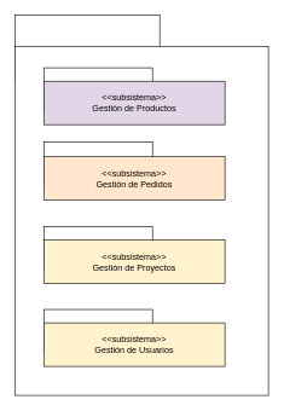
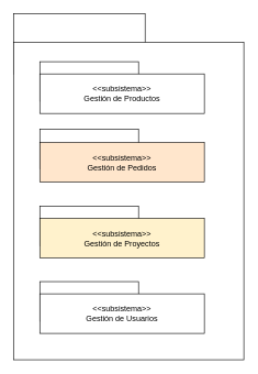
  <mxCell id="0" />
  <mxCell id="1" parent="0" />
  <mxCell id="2" value="" style="rounded=0;whiteSpace=wrap;html=1;shadow=0;glass=0;sketch=0;" vertex="1" parent="1"><mxGeometry x="20" y="20" width="200" height="91.5" as="geometry" /></mxCell>
  <mxCell id="3" value="" style="rounded=0;whiteSpace=wrap;html=1;" vertex="1" parent="1"><mxGeometry x="20" y="63.5" width="350" height="481.5" as="geometry" /></mxCell>
  <mxCell id="4" value="" style="rounded=0;whiteSpace=wrap;html=1;shadow=0;glass=0;sketch=0;" vertex="1" parent="1"><mxGeometry x="60" y="93" width="150" height="60" as="geometry" /></mxCell>
  <mxCell id="5" value="" style="rounded=0;whiteSpace=wrap;html=1;shadow=0;glass=0;sketch=0;" vertex="1" parent="1"><mxGeometry x="60" y="195.5" width="150" height="60" as="geometry" /></mxCell>
- <mxCell id="6" value="&amp;lt;&amp;lt;subsistema&amp;gt;&amp;gt;&lt;br&gt;Gestión de Productos" style="rounded=0;whiteSpace=wrap;html=1;shadow=0;glass=0;sketch=0;fillColor=#e1d5e7;" vertex="1" parent="1"><mxGeometry x="60" y="111.5" width="250" height="60" as="geometry" /></mxCell>
+ <mxCell id="6" value="&amp;lt;&amp;lt;subsistema&amp;gt;&amp;gt;&lt;br&gt;Gestión de Productos" style="rounded=0;whiteSpace=wrap;html=1;shadow=0;glass=0;sketch=0;" vertex="1" parent="1"><mxGeometry x="60" y="111.5" width="250" height="60" as="geometry" /></mxCell>
  <mxCell id="7" value="&lt;span&gt;&amp;lt;&amp;lt;subsistema&amp;gt;&amp;gt;&lt;/span&gt;&lt;br&gt;&lt;span&gt;Gestión de Pedidos&lt;/span&gt;" style="rounded=0;whiteSpace=wrap;html=1;shadow=0;glass=0;sketch=0;fillColor=#ffe6cc;" vertex="1" parent="1"><mxGeometry x="60" y="215.5" width="250" height="60" as="geometry" /></mxCell>
  <mxCell id="8" value="" style="rounded=0;whiteSpace=wrap;html=1;shadow=0;glass=0;sketch=0;" vertex="1" parent="1"><mxGeometry x="60" y="312" width="150" height="60" as="geometry" /></mxCell>
  <mxCell id="9" value="&lt;span&gt;&amp;lt;&amp;lt;subsistema&amp;gt;&amp;gt;&lt;/span&gt;&lt;br&gt;&lt;span&gt;Gestión de Proyectos&lt;/span&gt;" style="rounded=0;whiteSpace=wrap;html=1;shadow=0;glass=0;sketch=0;fillColor=#fff2cc;" vertex="1" parent="1"><mxGeometry x="60" y="330.5" width="250" height="60" as="geometry" /></mxCell>
  <mxCell id="10" value="" style="rounded=0;whiteSpace=wrap;html=1;shadow=0;glass=0;sketch=0;" vertex="1" parent="1"><mxGeometry x="60" y="426.5" width="150" height="60" as="geometry" /></mxCell>
- <mxCell id="11" value="&lt;span&gt;&amp;lt;&amp;lt;subsistema&amp;gt;&amp;gt;&lt;/span&gt;&lt;br&gt;&lt;span&gt;Gestión de Usuarios&lt;/span&gt;" style="rounded=0;whiteSpace=wrap;html=1;shadow=0;glass=0;sketch=0;fillColor=#fff2cc;" vertex="1" parent="1"><mxGeometry x="60" y="445" width="250" height="60" as="geometry" /></mxCell>
+ <mxCell id="11" value="&lt;span&gt;&amp;lt;&amp;lt;subsistema&amp;gt;&amp;gt;&lt;/span&gt;&lt;br&gt;&lt;span&gt;Gestión de Usuarios&lt;/span&gt;" style="rounded=0;whiteSpace=wrap;html=1;shadow=0;glass=0;sketch=0;" vertex="1" parent="1"><mxGeometry x="60" y="445" width="250" height="60" as="geometry" /></mxCell>
